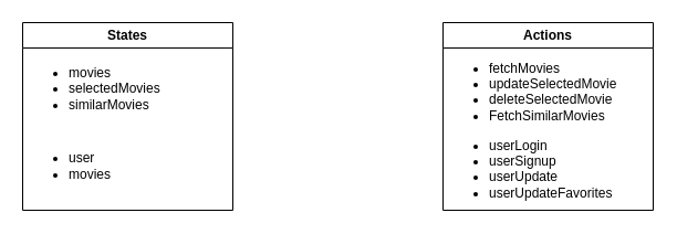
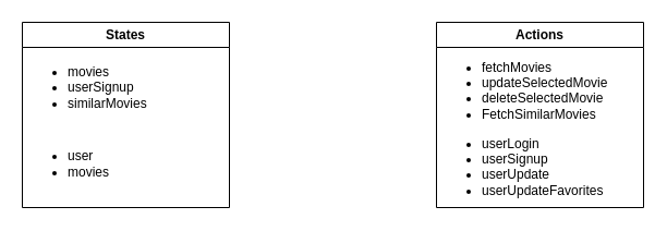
  <mxCell id="0" />
  <mxCell id="1" parent="0" />
  <mxCell id="2" value="States" style="swimlane;whiteSpace=wrap;html=1;" parent="1" vertex="1"><mxGeometry x="20" y="20" width="190" height="170" as="geometry" /></mxCell>
- <mxCell id="3" value="&lt;ul&gt;&lt;li&gt;&lt;span style=&quot;background-color: initial;&quot;&gt;movies&lt;/span&gt;&lt;/li&gt;&lt;li&gt;&lt;span style=&quot;background-color: initial;&quot;&gt;selectedMovies&lt;/span&gt;&lt;/li&gt;&lt;li&gt;&lt;span style=&quot;background-color: initial;&quot;&gt;similarMovies&lt;/span&gt;&lt;/li&gt;&lt;/ul&gt;" style="text;strokeColor=none;fillColor=none;html=1;whiteSpace=wrap;verticalAlign=middle;overflow=hidden;" parent="2" vertex="1"><mxGeometry y="20" width="160" height="80" as="geometry" /></mxCell>
+ <mxCell id="3" value="&lt;ul&gt;&lt;li&gt;&lt;span style=&quot;background-color: initial;&quot;&gt;movies&lt;/span&gt;&lt;/li&gt;&lt;li&gt;&lt;span style=&quot;background-color: initial;&quot;&gt;userSignup&lt;/span&gt;&lt;/li&gt;&lt;li&gt;&lt;span style=&quot;background-color: initial;&quot;&gt;similarMovies&lt;/span&gt;&lt;/li&gt;&lt;/ul&gt;" style="text;strokeColor=none;fillColor=none;html=1;whiteSpace=wrap;verticalAlign=middle;overflow=hidden;" parent="2" vertex="1"><mxGeometry y="20" width="160" height="80" as="geometry" /></mxCell>
  <mxCell id="4" value="&lt;ul&gt;&lt;li&gt;user&lt;/li&gt;&lt;li&gt;movies&lt;/li&gt;&lt;/ul&gt;" style="text;strokeColor=none;fillColor=none;html=1;whiteSpace=wrap;verticalAlign=middle;overflow=hidden;" parent="2" vertex="1"><mxGeometry y="90" width="160" height="80" as="geometry" /></mxCell>
  <mxCell id="5" value="Actions" style="swimlane;whiteSpace=wrap;html=1;" parent="1" vertex="1"><mxGeometry x="400" y="20" width="190" height="170" as="geometry" /></mxCell>
  <mxCell id="6" value="&lt;ul&gt;&lt;li&gt;&lt;span style=&quot;background-color: initial;&quot;&gt;fetchMovies&lt;/span&gt;&lt;/li&gt;&lt;li&gt;&lt;span style=&quot;background-color: initial;&quot;&gt;updateSelectedMovie&lt;/span&gt;&lt;/li&gt;&lt;li&gt;&lt;span style=&quot;background-color: initial;&quot;&gt;deleteSelectedMovie&lt;/span&gt;&lt;/li&gt;&lt;li&gt;&lt;span style=&quot;background-color: initial;&quot;&gt;FetchSimilarMovies&lt;/span&gt;&lt;/li&gt;&lt;/ul&gt;" style="text;strokeColor=none;fillColor=none;html=1;whiteSpace=wrap;verticalAlign=middle;overflow=hidden;" parent="5" vertex="1"><mxGeometry y="20" width="170" height="80" as="geometry" /></mxCell>
  <mxCell id="7" value="&lt;ul&gt;&lt;li&gt;userLogin&lt;/li&gt;&lt;li&gt;userSignup&lt;/li&gt;&lt;li&gt;userUpdate&lt;/li&gt;&lt;li&gt;userUpdateFavorites&lt;/li&gt;&lt;/ul&gt;" style="text;strokeColor=none;fillColor=none;html=1;whiteSpace=wrap;verticalAlign=middle;overflow=hidden;" parent="5" vertex="1"><mxGeometry y="90" width="160" height="80" as="geometry" /></mxCell>
